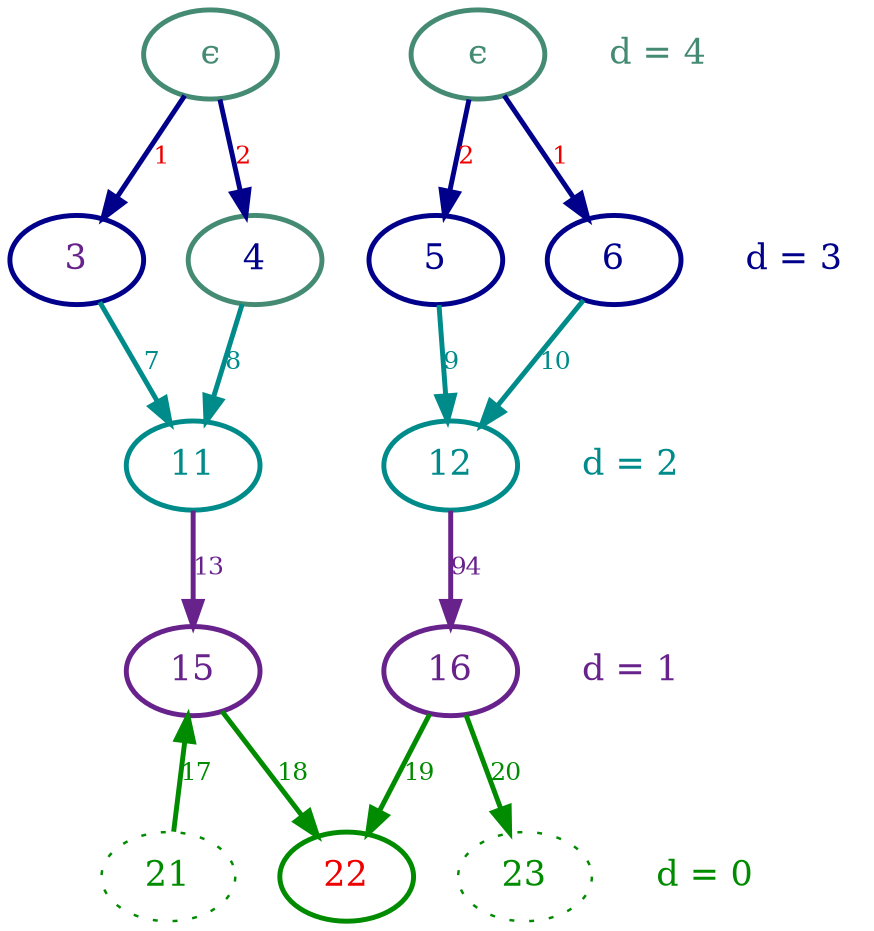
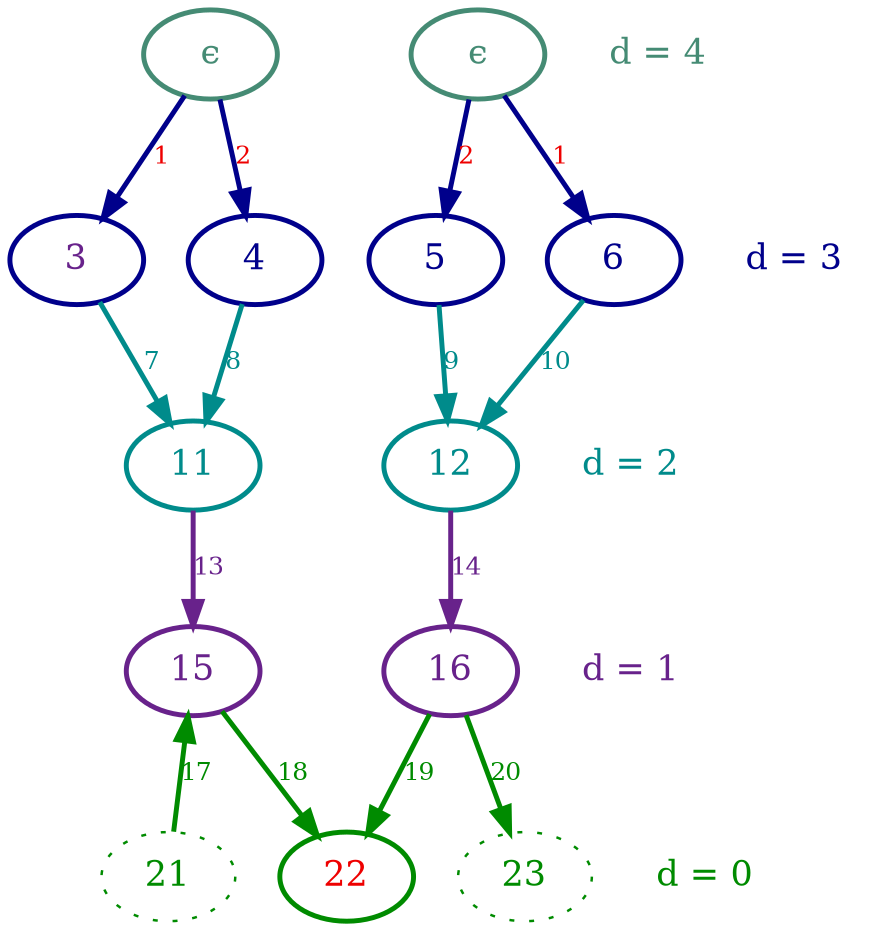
  digraph {
    color=green4
    newrank=true
    node [color=blue4 fontcolor=darkorchid4 style=bold]
    edge [color=blue4 fontcolor=red2 fontsize=10 style=bold]
    n1 [color=aquamarine4 fontcolor=aquamarine4 label="ϵ"]
    n2 [color=aquamarine4 fontcolor=aquamarine4 label="ϵ"]
    n3 [color=aquamarine4 fontcolor=aquamarine4 label="d = 4" shape=plaintext]
    n4 [label=3]
-   n5 [color=aquamarine4 fontcolor=blue4 label=4]
+   n5 [fontcolor=blue4 label=4]
    n6 [fontcolor=blue4 label=5]
    n7 [fontcolor=blue4 label=6]
    n8 [fontcolor=blue4 label="d = 3" shape=plaintext]
    n9 [color=cyan4 fontcolor=cyan4 label=11]
    n10 [color=cyan4 fontcolor=cyan4 label=12]
    n11 [color=cyan4 fontcolor=cyan4 label="d = 2" shape=plaintext]
    n12 [color=darkorchid4 label=15]
    n13 [color=darkorchid4 label=16]
    n14 [color=darkorchid4 label="d = 1" shape=plaintext]
    n15 [color=green4 fontcolor=green4 label=21 style=dotted]
    n16 [color=green4 fontcolor=red2 label=22]
    n17 [color=green4 fontcolor=green4 label=23 style=dotted]
    n18 [color=green4 fontcolor=green4 label="d = 0" shape=plaintext]
    subgraph sub_1 {
      rank=same
      n1
      n2
      n3
    }
    subgraph sub_2 {
      rank=same
      n4
      n5
      n6
      n7
      n8
    }
    subgraph sub_3 {
      rank=same
      n9
      n10
      n11
    }
    subgraph sub_4 {
      rank=same
      n12
      n13
      n14
    }
    subgraph sub_5 {
      rank=same
      n15
      n16
      n17
      n18
    }
    n1 -> n4 [label=1]
    n1 -> n5 [label=2]
    n2 -> n6 [label=2]
    n2 -> n7 [label=1]
    n4 -> n9 [color=cyan4 fontcolor=cyan4 label=7]
    n5 -> n9 [color=cyan4 fontcolor=cyan4 label=8]
    n6 -> n10 [color=cyan4 fontcolor=cyan4 label=9]
    n7 -> n10 [color=cyan4 fontcolor=cyan4 label=10]
    n9 -> n12 [color=darkorchid4 fontcolor=darkorchid4 label=13]
-   n10 -> n13 [color=darkorchid4 fontcolor=darkorchid4 label=94]
+   n10 -> n13 [color=darkorchid4 fontcolor=darkorchid4 label=14]
    n12 -> n16 [color=green4 fontcolor=green4 label=18]
    n13 -> n16 [color=green4 fontcolor=green4 label=19]
    n13 -> n17 [color=green4 fontcolor=green4 label=20]
    n15 -> n12 [color=green4 fontcolor=green4 label=17]
  }
